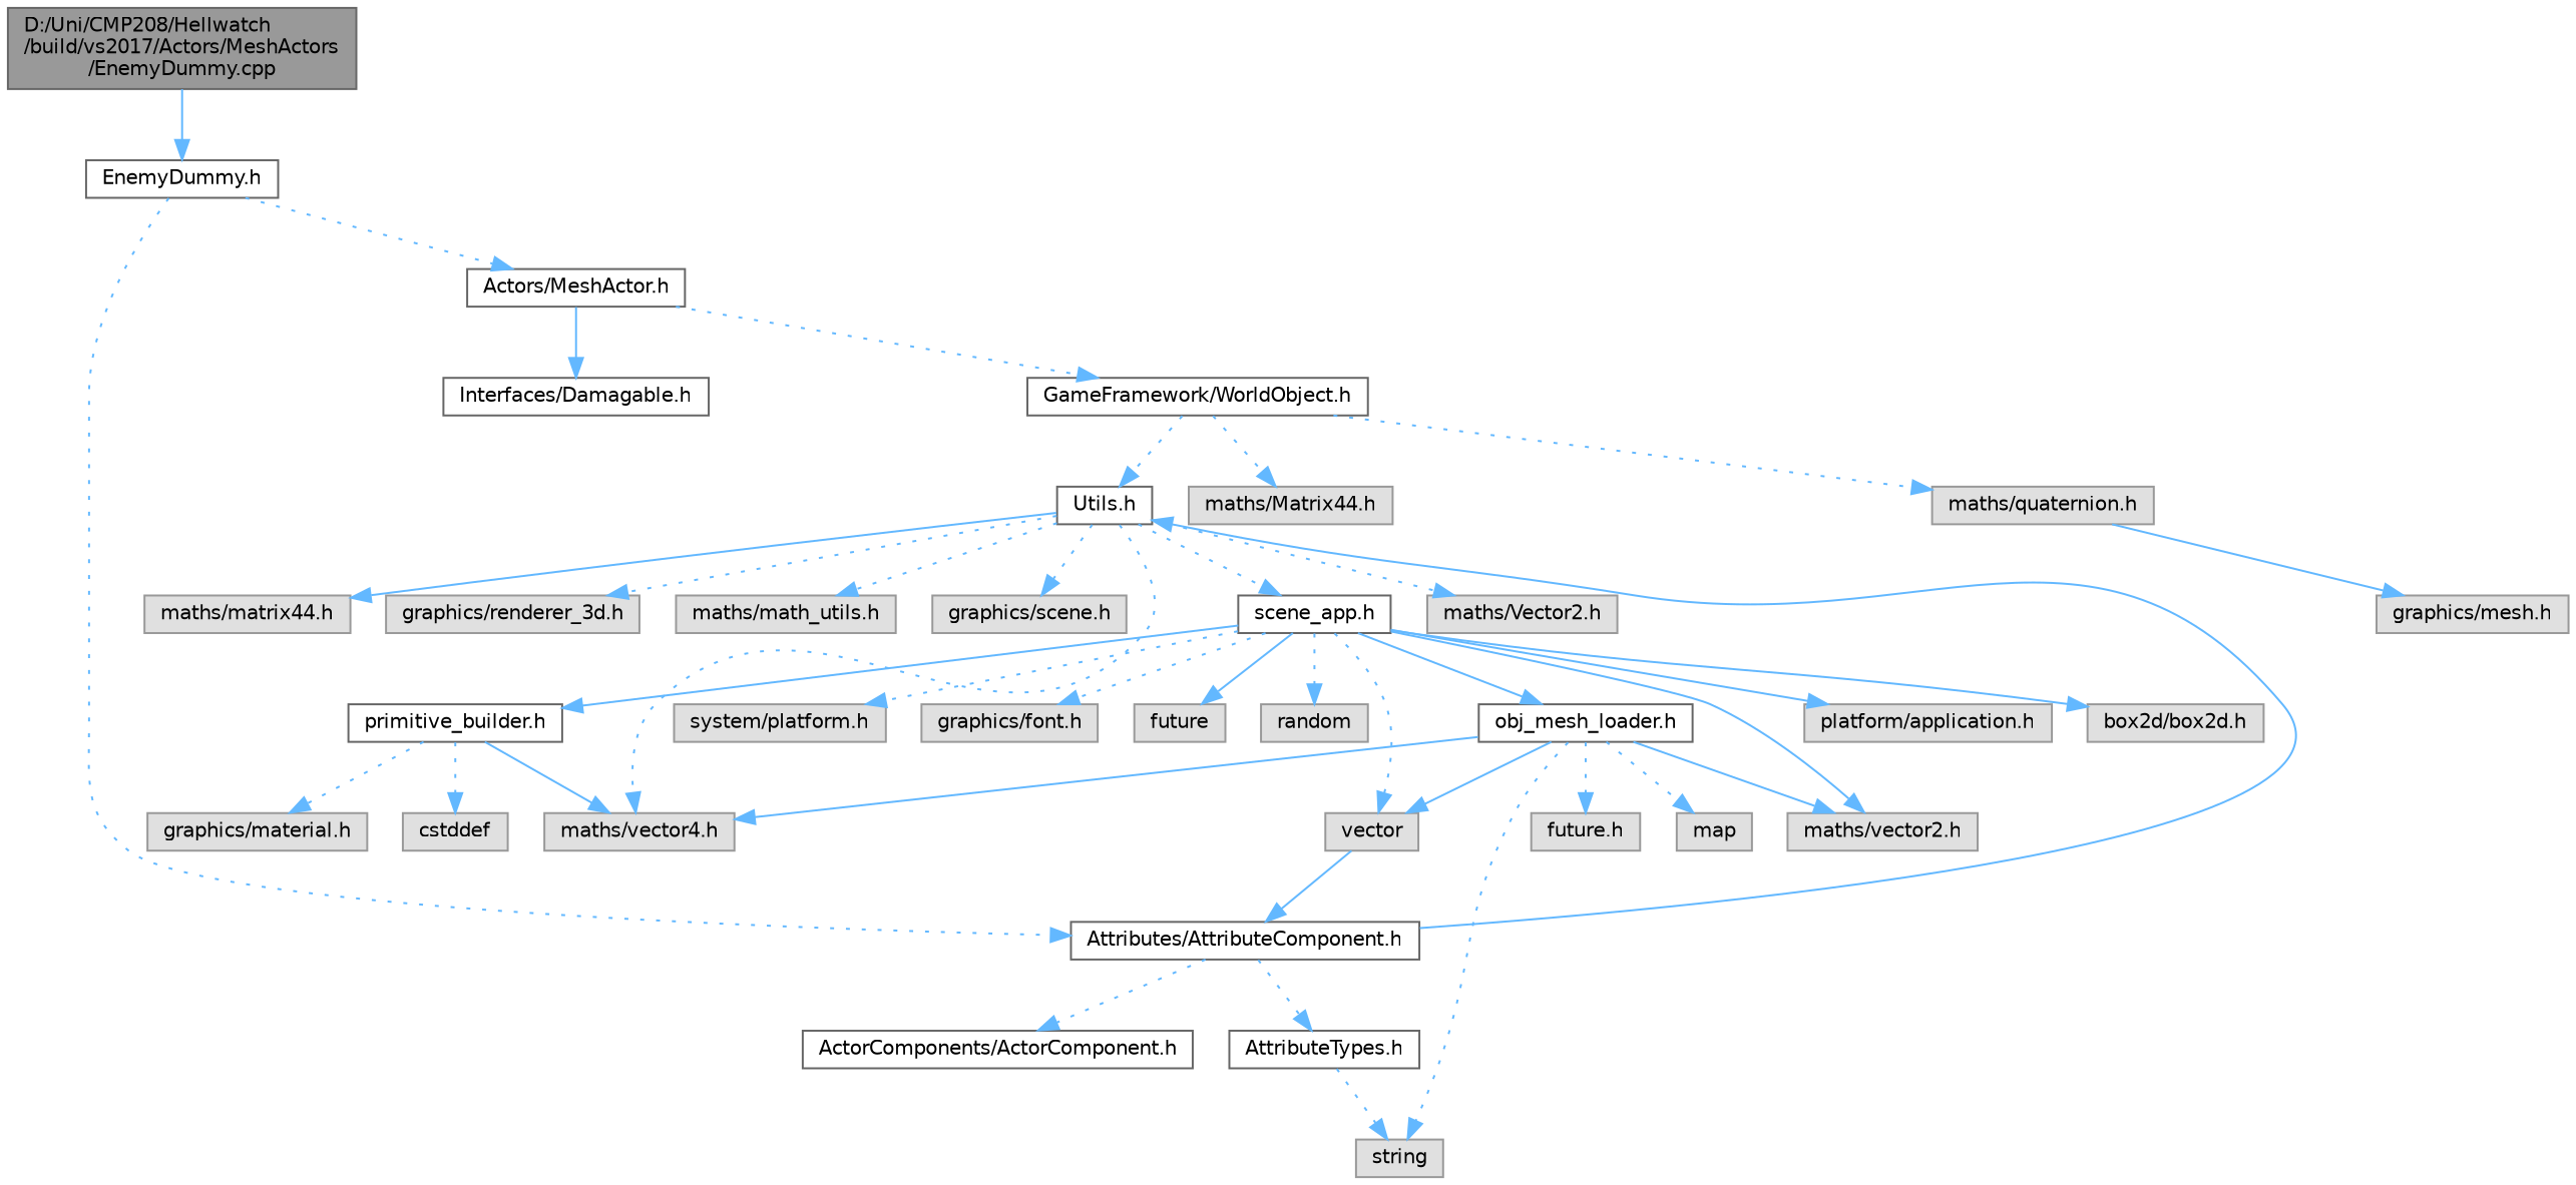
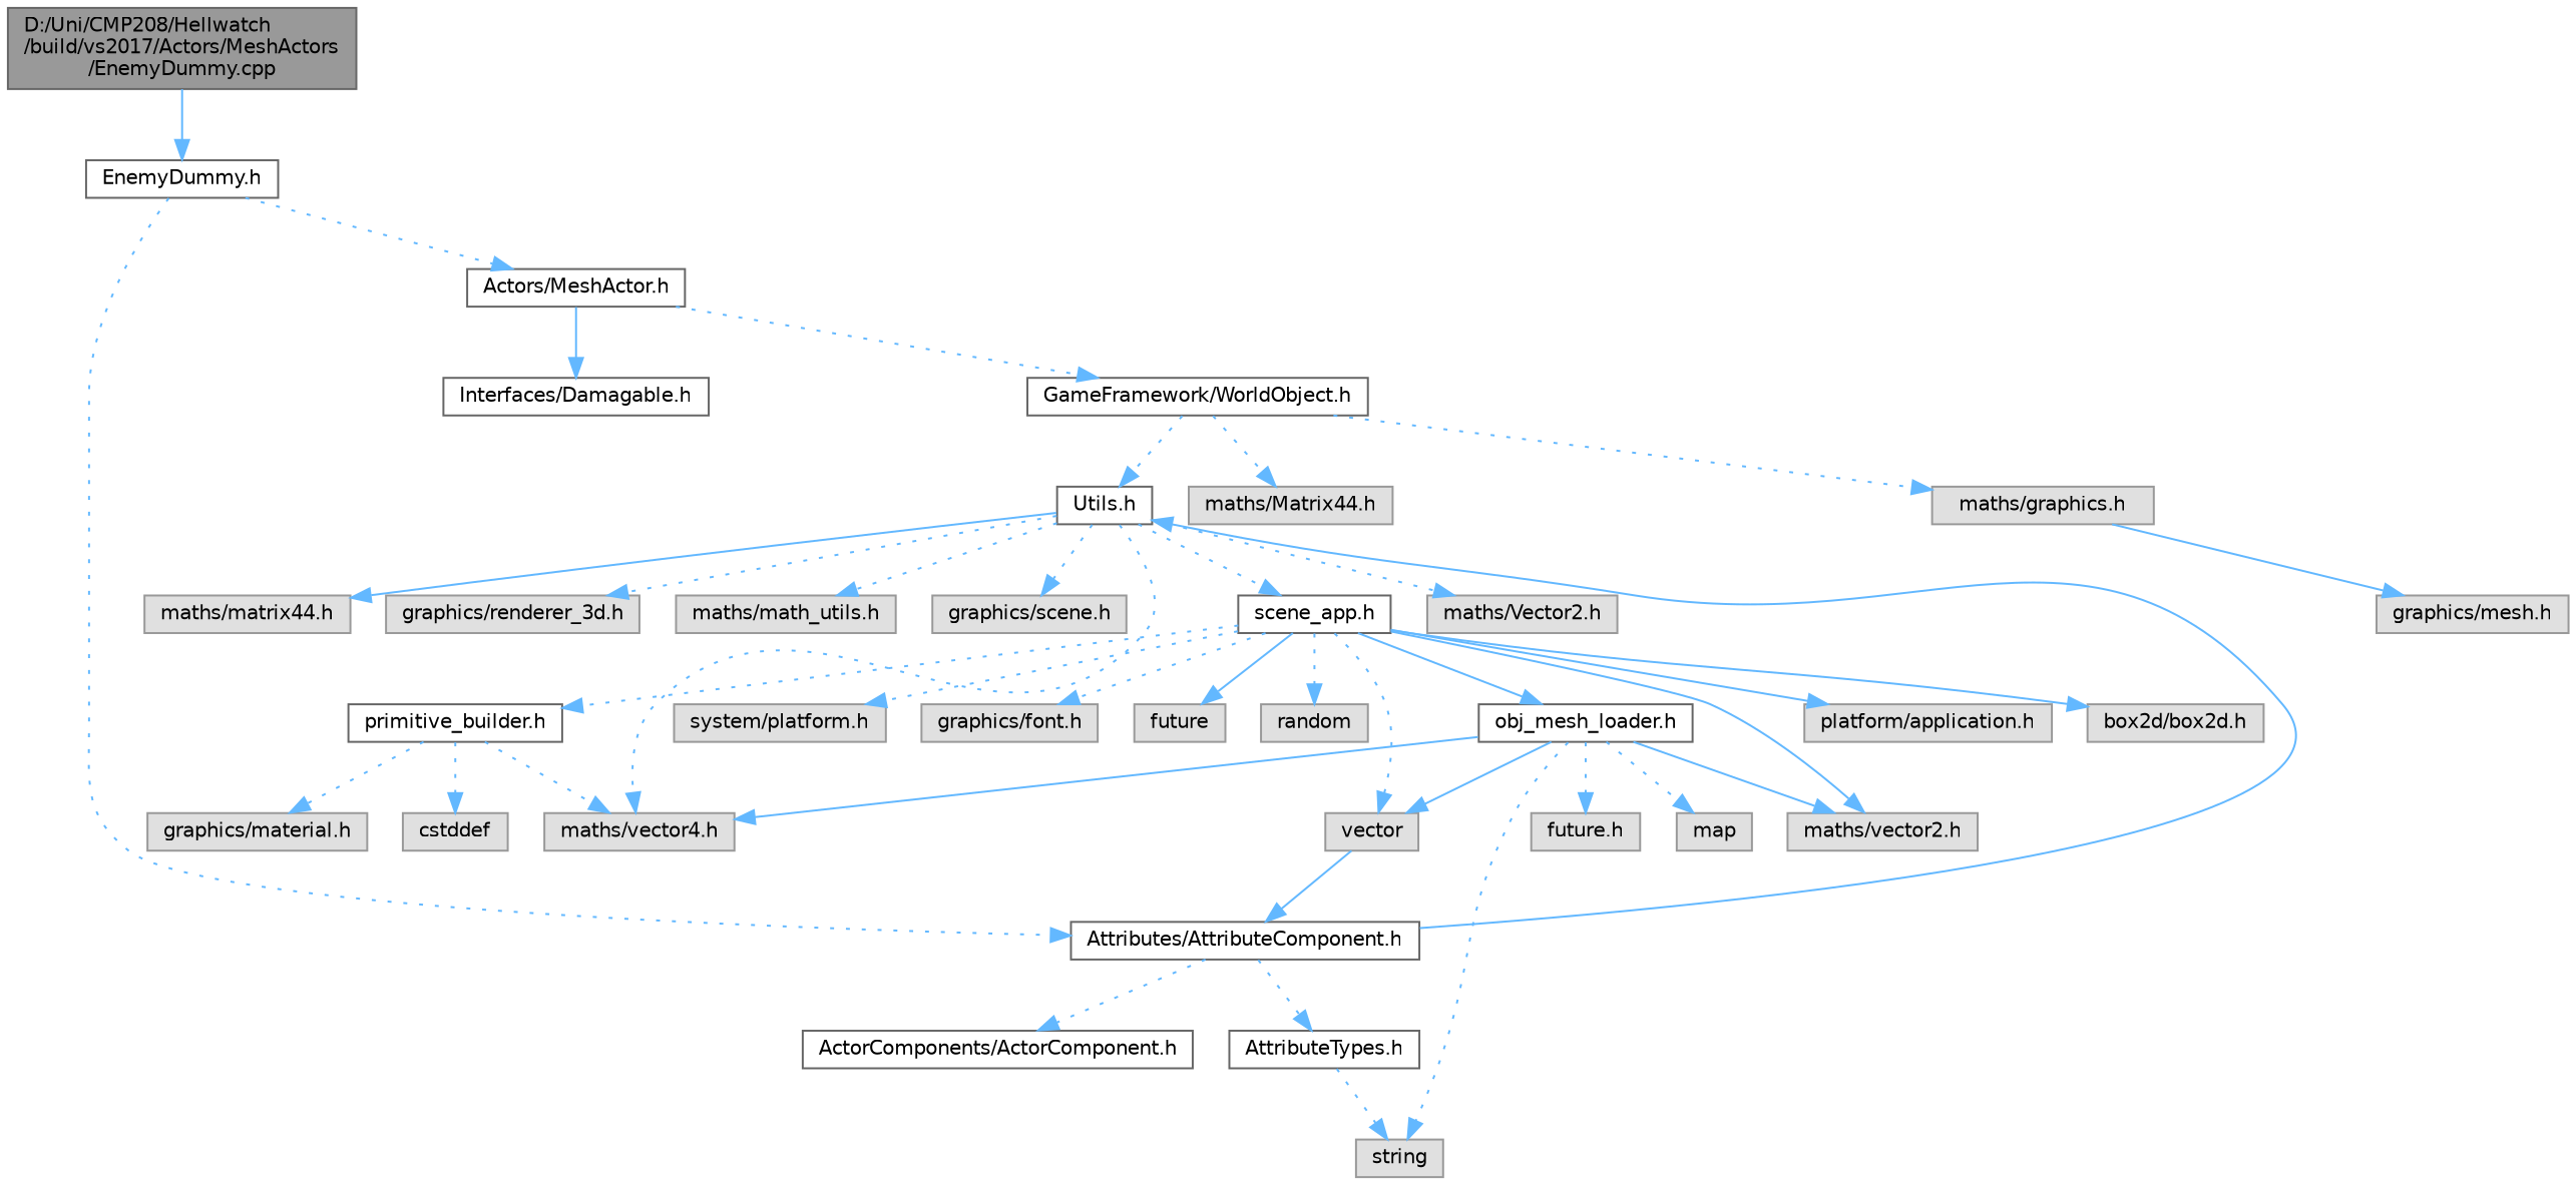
  digraph {
    node [color=grey60 fillcolor="#E0E0E0" fontname=Helvetica fontsize=10 shape=box style=filled]
    edge [color=steelblue1 fontname=Helvetica fontsize=10 labelfontname=Helvetica labelfontsize=10 style=dotted]
    n1 [color=gray40 fillcolor=grey60 fontcolor=black height=0.2 label="D:/Uni/CMP208/Hellwatch\l/build/vs2017/Actors/MeshActors\l/EnemyDummy.cpp" width=0.4]
    n2 [color=grey40 fillcolor=white height=0.2 label="EnemyDummy.h" width=0.4]
    n3 [color=grey40 fillcolor=white height=0.2 label="Actors/MeshActor.h" width=0.4]
    n4 [color=grey40 fillcolor=white height=0.2 label="Attributes/AttributeComponent.h" width=0.4]
    n5 [color=grey40 fillcolor=white height=0.2 label="GameFramework/WorldObject.h" width=0.4]
    n6 [color=grey40 fillcolor=white height=0.2 label="Interfaces/Damagable.h" width=0.4]
    n7 [color=grey40 fillcolor=white height=0.2 label="Utils.h" width=0.4]
    n8 [color=grey40 fillcolor=white height=0.2 label="ActorComponents/ActorComponent.h" width=0.4]
    n9 [color=grey40 fillcolor=white height=0.2 label="AttributeTypes.h" width=0.4]
    n10 [height=0.2 label="maths/Matrix44.h" width=0.4]
-   n11 [height=0.2 label="maths/quaternion.h" width=0.4]
+   n11 [height=0.2 label="maths/graphics.h" width=0.4]
    n12 [height=0.2 label="graphics/mesh.h" width=0.4]
    n13 [height=0.2 label="maths/Vector2.h" width=0.4]
    n14 [height=0.2 label="maths/vector4.h" width=0.4]
    n15 [height=0.2 label="maths/matrix44.h" width=0.4]
    n16 [height=0.2 label="graphics/renderer_3d.h" width=0.4]
    n17 [color=grey40 fillcolor=white height=0.2 label="scene_app.h" width=0.4]
    n18 [height=0.2 label="maths/math_utils.h" width=0.4]
    n19 [height=0.2 label="graphics/scene.h" width=0.4]
    n20 [height=0.2 label="platform/application.h" width=0.4]
    n21 [height=0.2 label="maths/vector2.h" width=0.4]
    n22 [color=grey40 fillcolor=white height=0.2 label="primitive_builder.h" width=0.4]
    n23 [height=0.2 label="box2d/box2d.h" width=0.4]
    n24 [height=0.2 label="system/platform.h" width=0.4]
    n25 [color=grey40 fillcolor=white height=0.2 label="obj_mesh_loader.h" width=0.4]
    n26 [height=0.2 label=vector width=0.4]
    n27 [height=0.2 label="graphics/font.h" width=0.4]
    n28 [height=0.2 label=future width=0.4]
    n29 [height=0.2 label=random width=0.4]
    n30 [height=0.2 label="graphics/material.h" width=0.4]
    n31 [height=0.2 label=cstddef width=0.4]
    n32 [height=0.2 label="future.h" width=0.4]
    n33 [height=0.2 label=map width=0.4]
    n34 [height=0.2 label=string width=0.4]
    n1 -> n2 [style=solid]
    n2 -> n3
    n2 -> n4
    n3 -> n5
    n3 -> n6 [style=solid]
    n4 -> n7 [style=solid]
    n4 -> n8
    n4 -> n9
    n5 -> n7
    n5 -> n10
    n5 -> n11
    n7 -> n13
    n7 -> n14
    n7 -> n15 [style=solid]
    n7 -> n16
    n7 -> n17
    n7 -> n18
    n7 -> n19
    n9 -> n34
    n11 -> n12 [style=solid]
    n17 -> n20 [style=solid]
    n17 -> n21 [style=solid]
-   n17 -> n22 [style=solid]
+   n17 -> n22
    n17 -> n23 [style=solid]
    n17 -> n24
    n17 -> n25 [style=solid]
    n17 -> n26
    n17 -> n27
    n17 -> n28 [style=solid]
    n17 -> n29
-   n22 -> n14 [style=solid]
+   n22 -> n14
    n22 -> n30
    n22 -> n31
    n25 -> n14 [style=solid]
    n25 -> n21 [style=solid]
    n25 -> n26 [style=solid]
    n25 -> n32
    n25 -> n33
    n25 -> n34
    n26 -> n4 [style=solid]
  }
